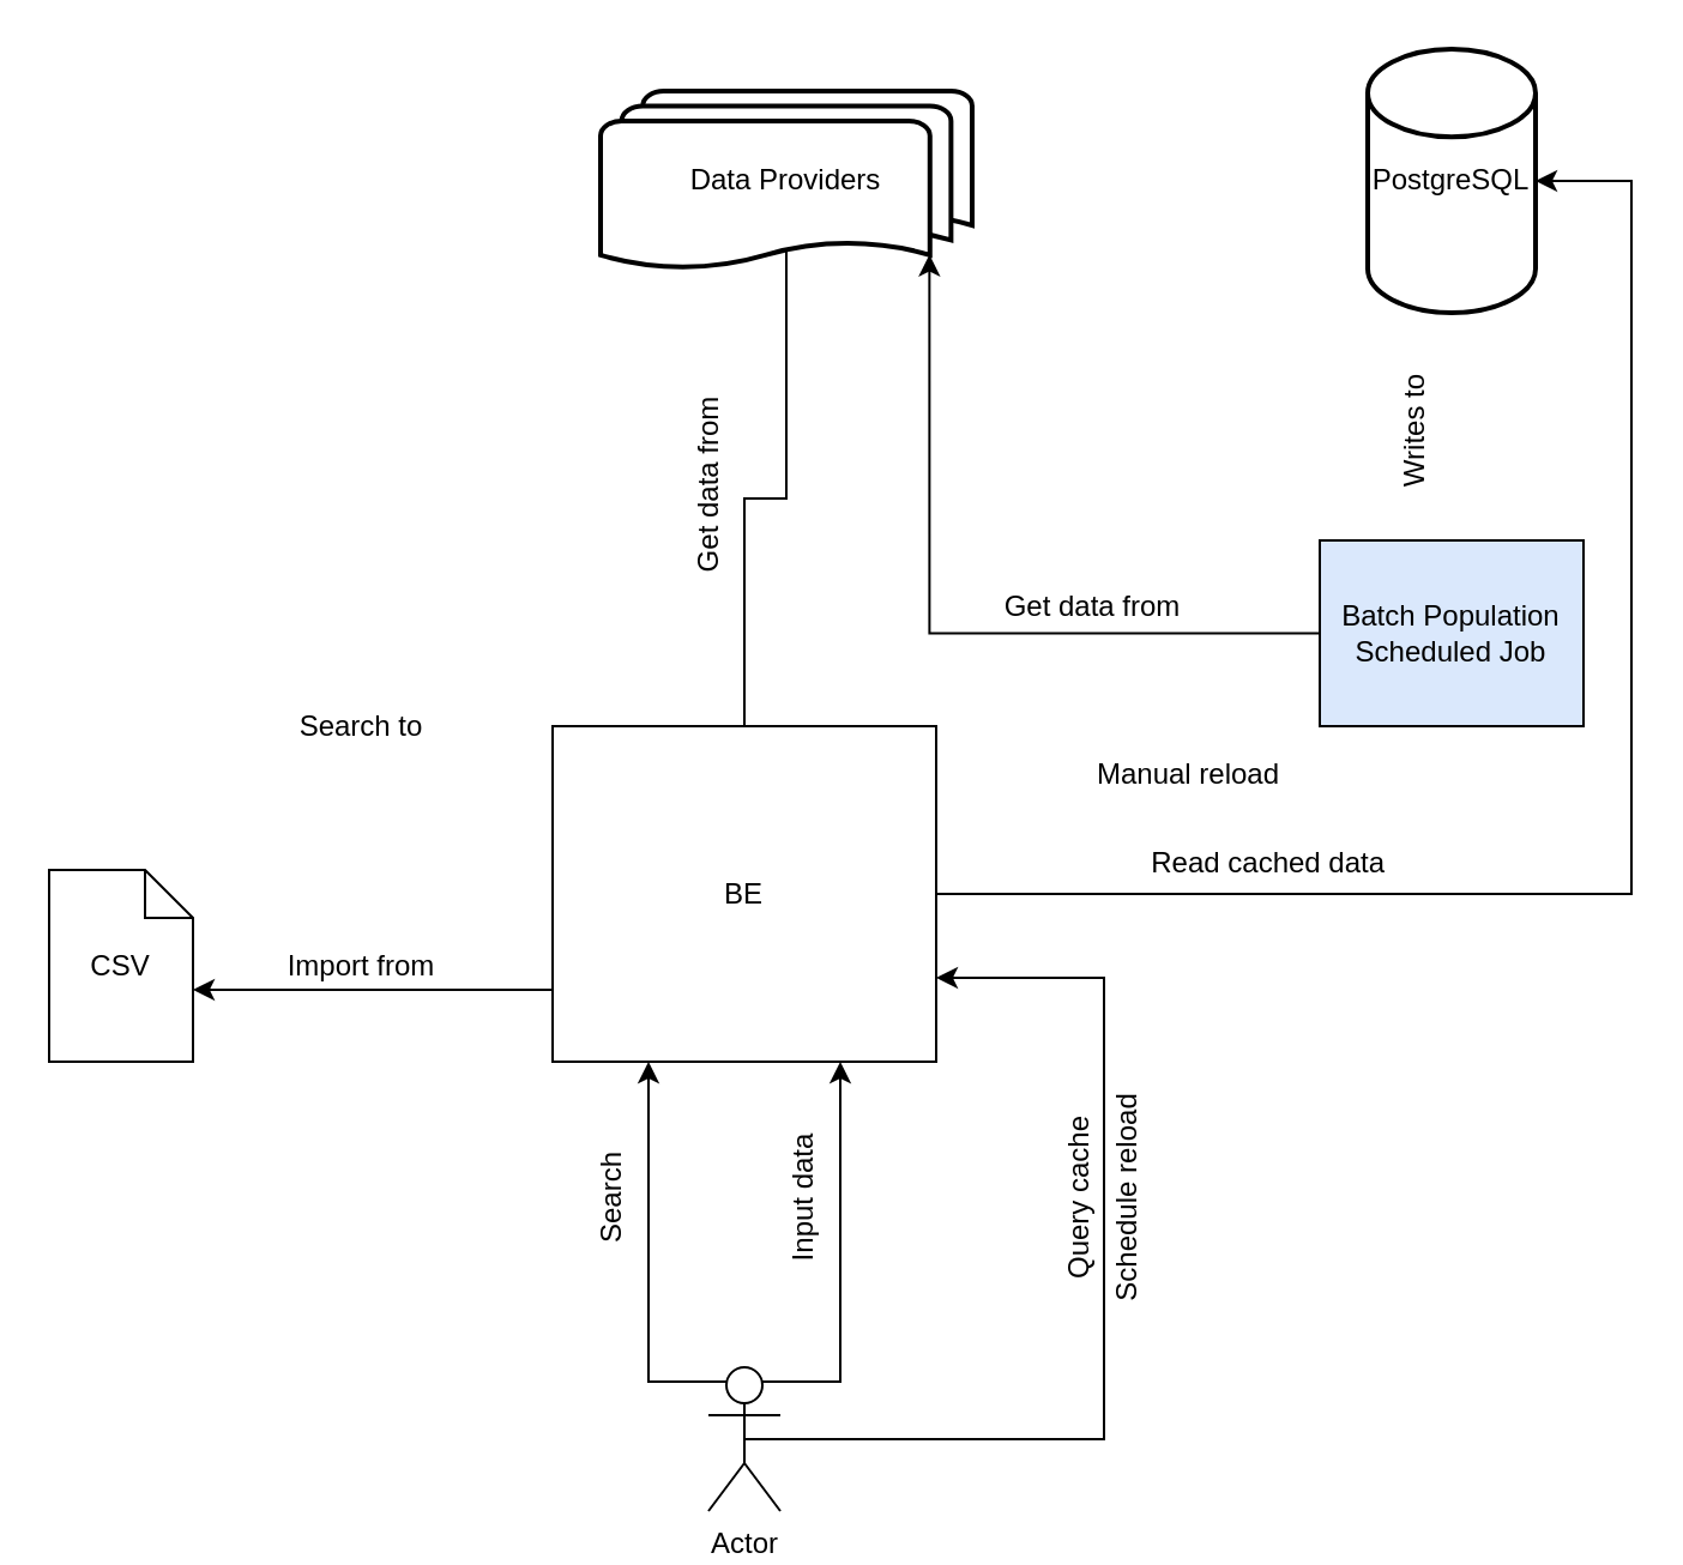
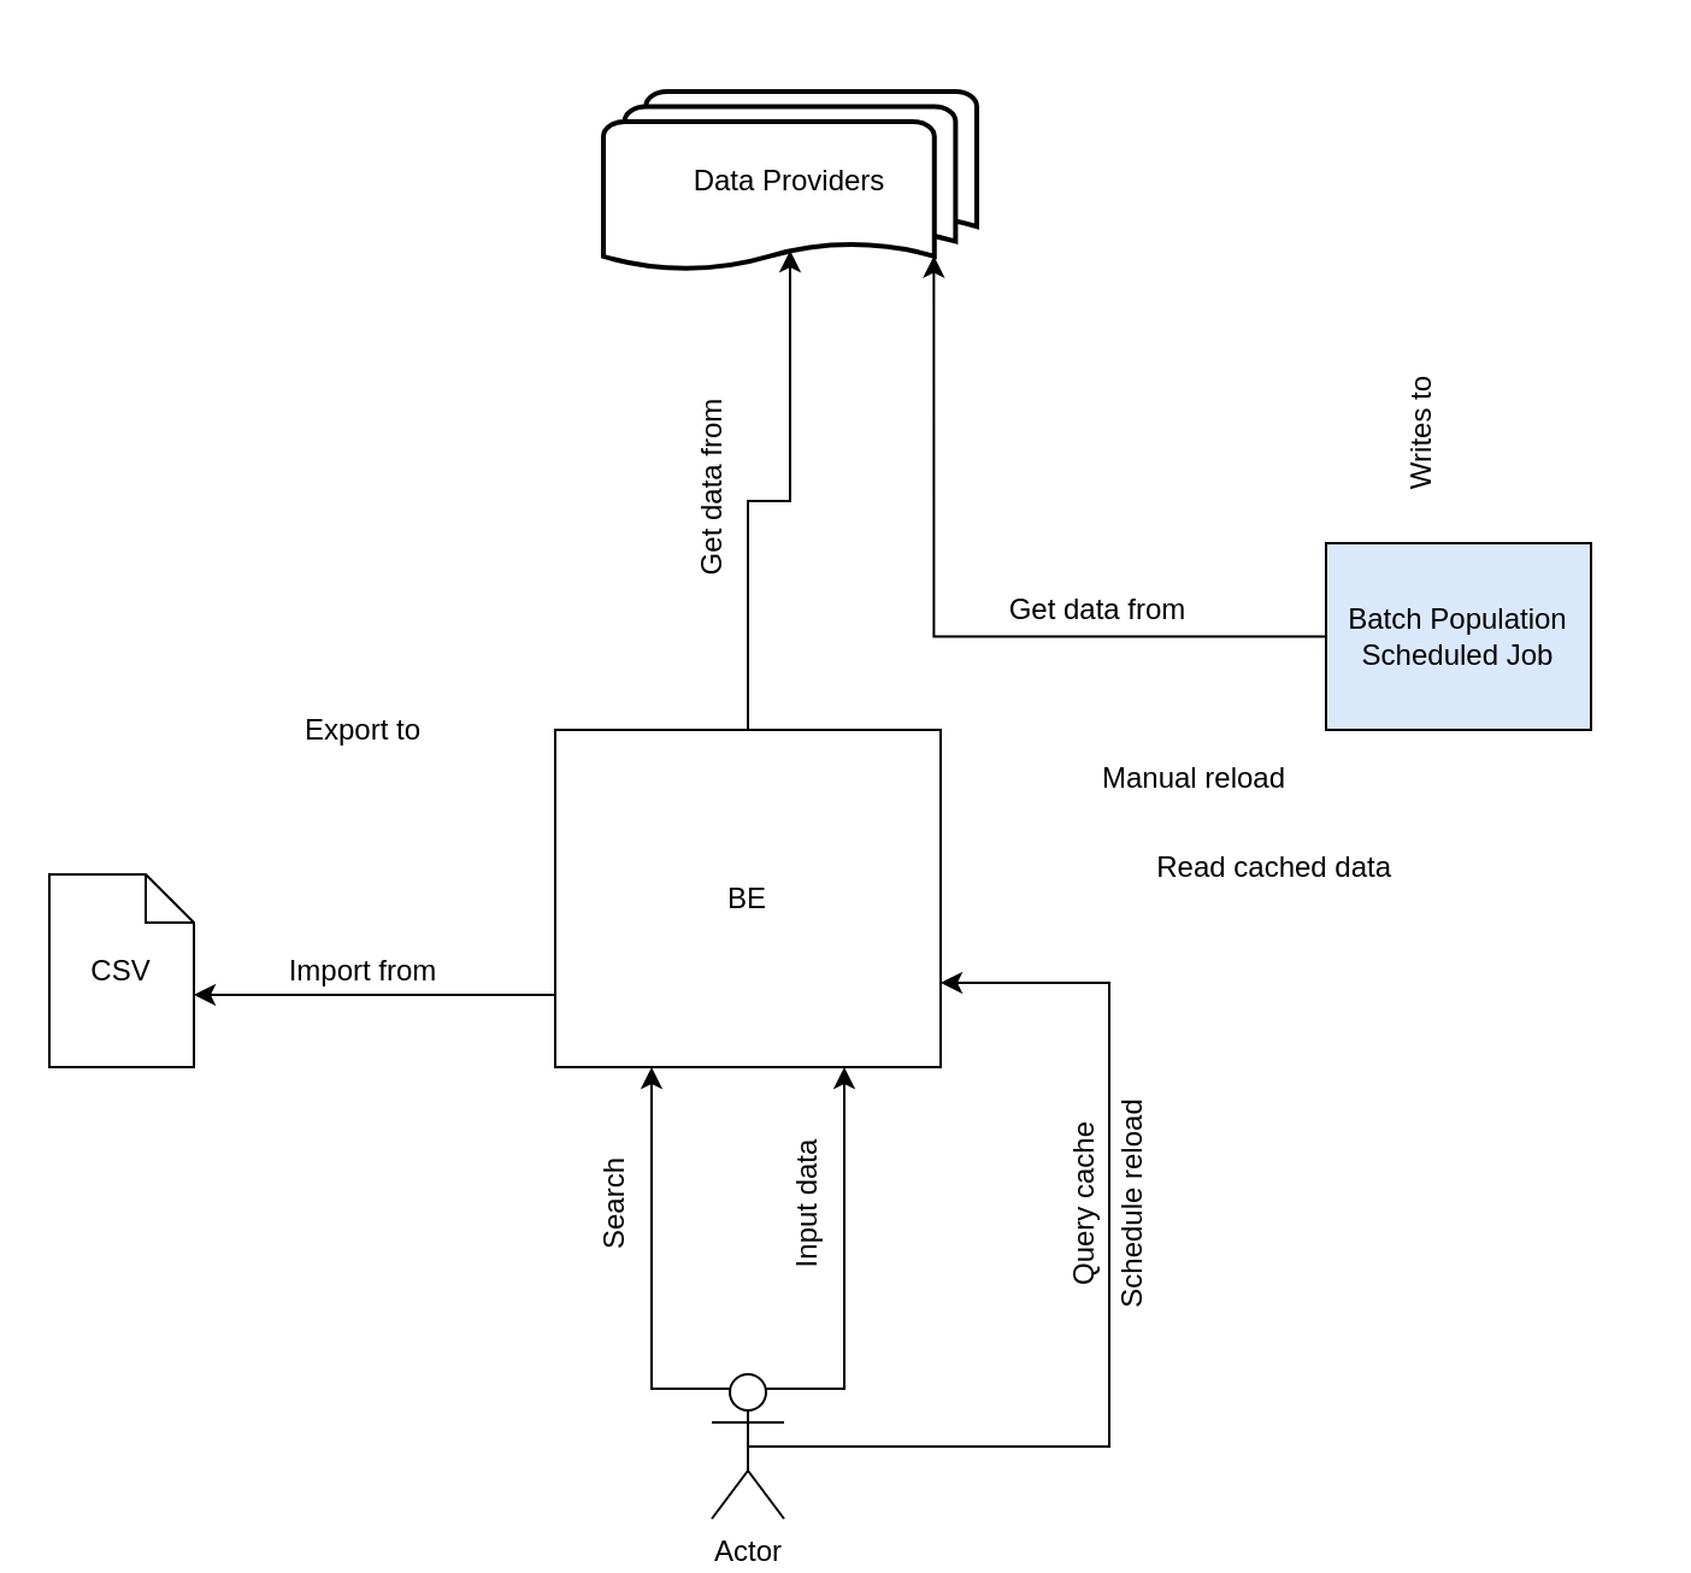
  <mxCell id="0" />
  <mxCell id="1" parent="0" />
- <mxCell id="2" value="PostgreSQL" style="strokeWidth=2;html=1;shape=mxgraph.flowchart.database;whiteSpace=wrap;" vertex="1" parent="1"><mxGeometry x="570" y="20" width="70" height="110" as="geometry" /></mxCell>
  <mxCell id="3" value="Data Providers" style="strokeWidth=2;html=1;shape=mxgraph.flowchart.multi-document;whiteSpace=wrap;" vertex="1" parent="1"><mxGeometry x="250" y="37.5" width="155" height="75" as="geometry" /></mxCell>
  <mxCell id="4" style="edgeStyle=orthogonalEdgeStyle;rounded=0;orthogonalLoop=1;jettySize=auto;html=1;exitX=0;exitY=0.75;exitDx=0;exitDy=0;entryX=0;entryY=0;entryDx=60;entryDy=50;entryPerimeter=0;" edge="1" parent="1" source="6" target="9"><mxGeometry relative="1" as="geometry"><Array as="points"><mxPoint x="230" y="412.5" /></Array></mxGeometry></mxCell>
- <mxCell id="5" style="edgeStyle=orthogonalEdgeStyle;rounded=0;orthogonalLoop=1;jettySize=auto;html=1;exitX=1;exitY=0.5;exitDx=0;exitDy=0;entryX=1;entryY=0.5;entryDx=0;entryDy=0;entryPerimeter=0;" edge="1" parent="1" source="6" target="2"><mxGeometry relative="1" as="geometry"><Array as="points"><mxPoint x="680" y="373" /><mxPoint x="680" y="75" /></Array></mxGeometry></mxCell>
  <mxCell id="6" value="BE" style="rounded=0;whiteSpace=wrap;html=1;" vertex="1" parent="1"><mxGeometry x="230" y="302.5" width="160" height="140" as="geometry" /></mxCell>
- <mxCell id="7" value="" style="endArrow=none;html=1;rounded=0;edgeStyle=orthogonalEdgeStyle;entryX=0.5;entryY=0.88;entryDx=0;entryDy=0;entryPerimeter=0;exitX=0.5;exitY=0;exitDx=0;exitDy=0;" edge="1" parent="1" source="6" target="3"><mxGeometry width="50" height="50" relative="1" as="geometry"><mxPoint x="300" y="372.5" as="sourcePoint" /><mxPoint x="350" y="322.5" as="targetPoint" /></mxGeometry></mxCell>
+ <mxCell id="7" value="" style="endArrow=classic;html=1;rounded=0;edgeStyle=orthogonalEdgeStyle;entryX=0.5;entryY=0.88;entryDx=0;entryDy=0;entryPerimeter=0;exitX=0.5;exitY=0;exitDx=0;exitDy=0;" edge="1" parent="1" source="6" target="3"><mxGeometry width="50" height="50" relative="1" as="geometry"><mxPoint x="300" y="372.5" as="sourcePoint" /><mxPoint x="350" y="322.5" as="targetPoint" /></mxGeometry></mxCell>
  <mxCell id="8" value="Get data from" style="text;html=1;align=center;verticalAlign=middle;resizable=0;points=[];autosize=1;strokeColor=none;fillColor=none;rotation=-90;" vertex="1" parent="1"><mxGeometry x="250" y="192.5" width="90" height="20" as="geometry" /></mxCell>
  <mxCell id="9" value="CSV" style="shape=note;size=20;whiteSpace=wrap;html=1;" vertex="1" parent="1"><mxGeometry x="20" y="362.5" width="60" height="80" as="geometry" /></mxCell>
- <mxCell id="10" value="Search to" style="text;html=1;align=center;verticalAlign=middle;resizable=0;points=[];autosize=1;strokeColor=none;fillColor=none;" vertex="1" parent="1"><mxGeometry x="120" y="292.5" width="60" height="20" as="geometry" /></mxCell>
+ <mxCell id="10" value="Export to" style="text;html=1;align=center;verticalAlign=middle;resizable=0;points=[];autosize=1;strokeColor=none;fillColor=none;" vertex="1" parent="1"><mxGeometry x="120" y="292.5" width="60" height="20" as="geometry" /></mxCell>
  <mxCell id="11" value="Import from" style="text;html=1;align=center;verticalAlign=middle;resizable=0;points=[];autosize=1;strokeColor=none;fillColor=none;" vertex="1" parent="1"><mxGeometry x="110" y="392.5" width="80" height="20" as="geometry" /></mxCell>
  <mxCell id="12" style="edgeStyle=orthogonalEdgeStyle;rounded=0;orthogonalLoop=1;jettySize=auto;html=1;exitX=0.25;exitY=0.1;exitDx=0;exitDy=0;exitPerimeter=0;entryX=0.25;entryY=1;entryDx=0;entryDy=0;" edge="1" parent="1" source="15" target="6"><mxGeometry relative="1" as="geometry"><Array as="points"><mxPoint x="270" y="576" /></Array></mxGeometry></mxCell>
  <mxCell id="13" style="edgeStyle=orthogonalEdgeStyle;rounded=0;orthogonalLoop=1;jettySize=auto;html=1;exitX=0.75;exitY=0.1;exitDx=0;exitDy=0;exitPerimeter=0;entryX=0.75;entryY=1;entryDx=0;entryDy=0;" edge="1" parent="1" source="15" target="6"><mxGeometry relative="1" as="geometry"><Array as="points"><mxPoint x="350" y="576" /></Array></mxGeometry></mxCell>
  <mxCell id="14" style="edgeStyle=orthogonalEdgeStyle;rounded=0;orthogonalLoop=1;jettySize=auto;html=1;exitX=0.5;exitY=0.5;exitDx=0;exitDy=0;exitPerimeter=0;entryX=1;entryY=0.75;entryDx=0;entryDy=0;" edge="1" parent="1" source="15" target="6"><mxGeometry relative="1" as="geometry"><Array as="points"><mxPoint x="460" y="600" /><mxPoint x="460" y="408" /></Array></mxGeometry></mxCell>
  <mxCell id="15" value="Actor" style="shape=umlActor;verticalLabelPosition=bottom;verticalAlign=top;html=1;" vertex="1" parent="1"><mxGeometry x="295" y="570" width="30" height="60" as="geometry" /></mxCell>
  <mxCell id="16" value="Search" style="text;html=1;align=center;verticalAlign=middle;resizable=0;points=[];autosize=1;strokeColor=none;fillColor=none;rotation=-90;" vertex="1" parent="1"><mxGeometry x="230" y="490" width="50" height="20" as="geometry" /></mxCell>
  <mxCell id="17" value="Input data" style="text;html=1;align=center;verticalAlign=middle;resizable=0;points=[];autosize=1;strokeColor=none;fillColor=none;rotation=-90;" vertex="1" parent="1"><mxGeometry x="300" y="490" width="70" height="20" as="geometry" /></mxCell>
  <mxCell id="18" value="Query cache" style="text;html=1;align=center;verticalAlign=middle;resizable=0;points=[];autosize=1;strokeColor=none;fillColor=none;rotation=-90;" vertex="1" parent="1"><mxGeometry x="410" y="490" width="80" height="20" as="geometry" /></mxCell>
  <mxCell id="19" value="Schedule reload" style="text;html=1;align=center;verticalAlign=middle;resizable=0;points=[];autosize=1;strokeColor=none;fillColor=none;rotation=-90;" vertex="1" parent="1"><mxGeometry x="420" y="490" width="100" height="20" as="geometry" /></mxCell>
  <mxCell id="20" style="edgeStyle=orthogonalEdgeStyle;rounded=0;orthogonalLoop=1;jettySize=auto;html=1;exitX=0;exitY=0.5;exitDx=0;exitDy=0;entryX=0.885;entryY=0.91;entryDx=0;entryDy=0;entryPerimeter=0;" edge="1" parent="1" source="21" target="3"><mxGeometry relative="1" as="geometry" /></mxCell>
  <mxCell id="21" value="Batch Population Scheduled Job" style="rounded=0;whiteSpace=wrap;html=1;fillColor=#dae8fc;" vertex="1" parent="1"><mxGeometry x="550" y="225" width="110" height="77.5" as="geometry" /></mxCell>
  <mxCell id="22" value="Get data from" style="text;html=1;align=center;verticalAlign=middle;resizable=0;points=[];autosize=1;strokeColor=none;fillColor=none;" vertex="1" parent="1"><mxGeometry x="410" y="242.5" width="90" height="20" as="geometry" /></mxCell>
  <mxCell id="23" value="Writes to" style="text;html=1;align=center;verticalAlign=middle;resizable=0;points=[];autosize=1;strokeColor=none;fillColor=none;rotation=-90;" vertex="1" parent="1"><mxGeometry x="560" y="170" width="60" height="20" as="geometry" /></mxCell>
  <mxCell id="24" value="Read cached data&amp;nbsp;" style="text;html=1;align=center;verticalAlign=middle;resizable=0;points=[];autosize=1;strokeColor=none;fillColor=none;" vertex="1" parent="1"><mxGeometry x="470" y="350" width="120" height="20" as="geometry" /></mxCell>
  <mxCell id="25" value="Manual reload" style="text;html=1;align=center;verticalAlign=middle;resizable=0;points=[];autosize=1;strokeColor=none;fillColor=none;" vertex="1" parent="1"><mxGeometry x="450" y="312.5" width="90" height="20" as="geometry" /></mxCell>
